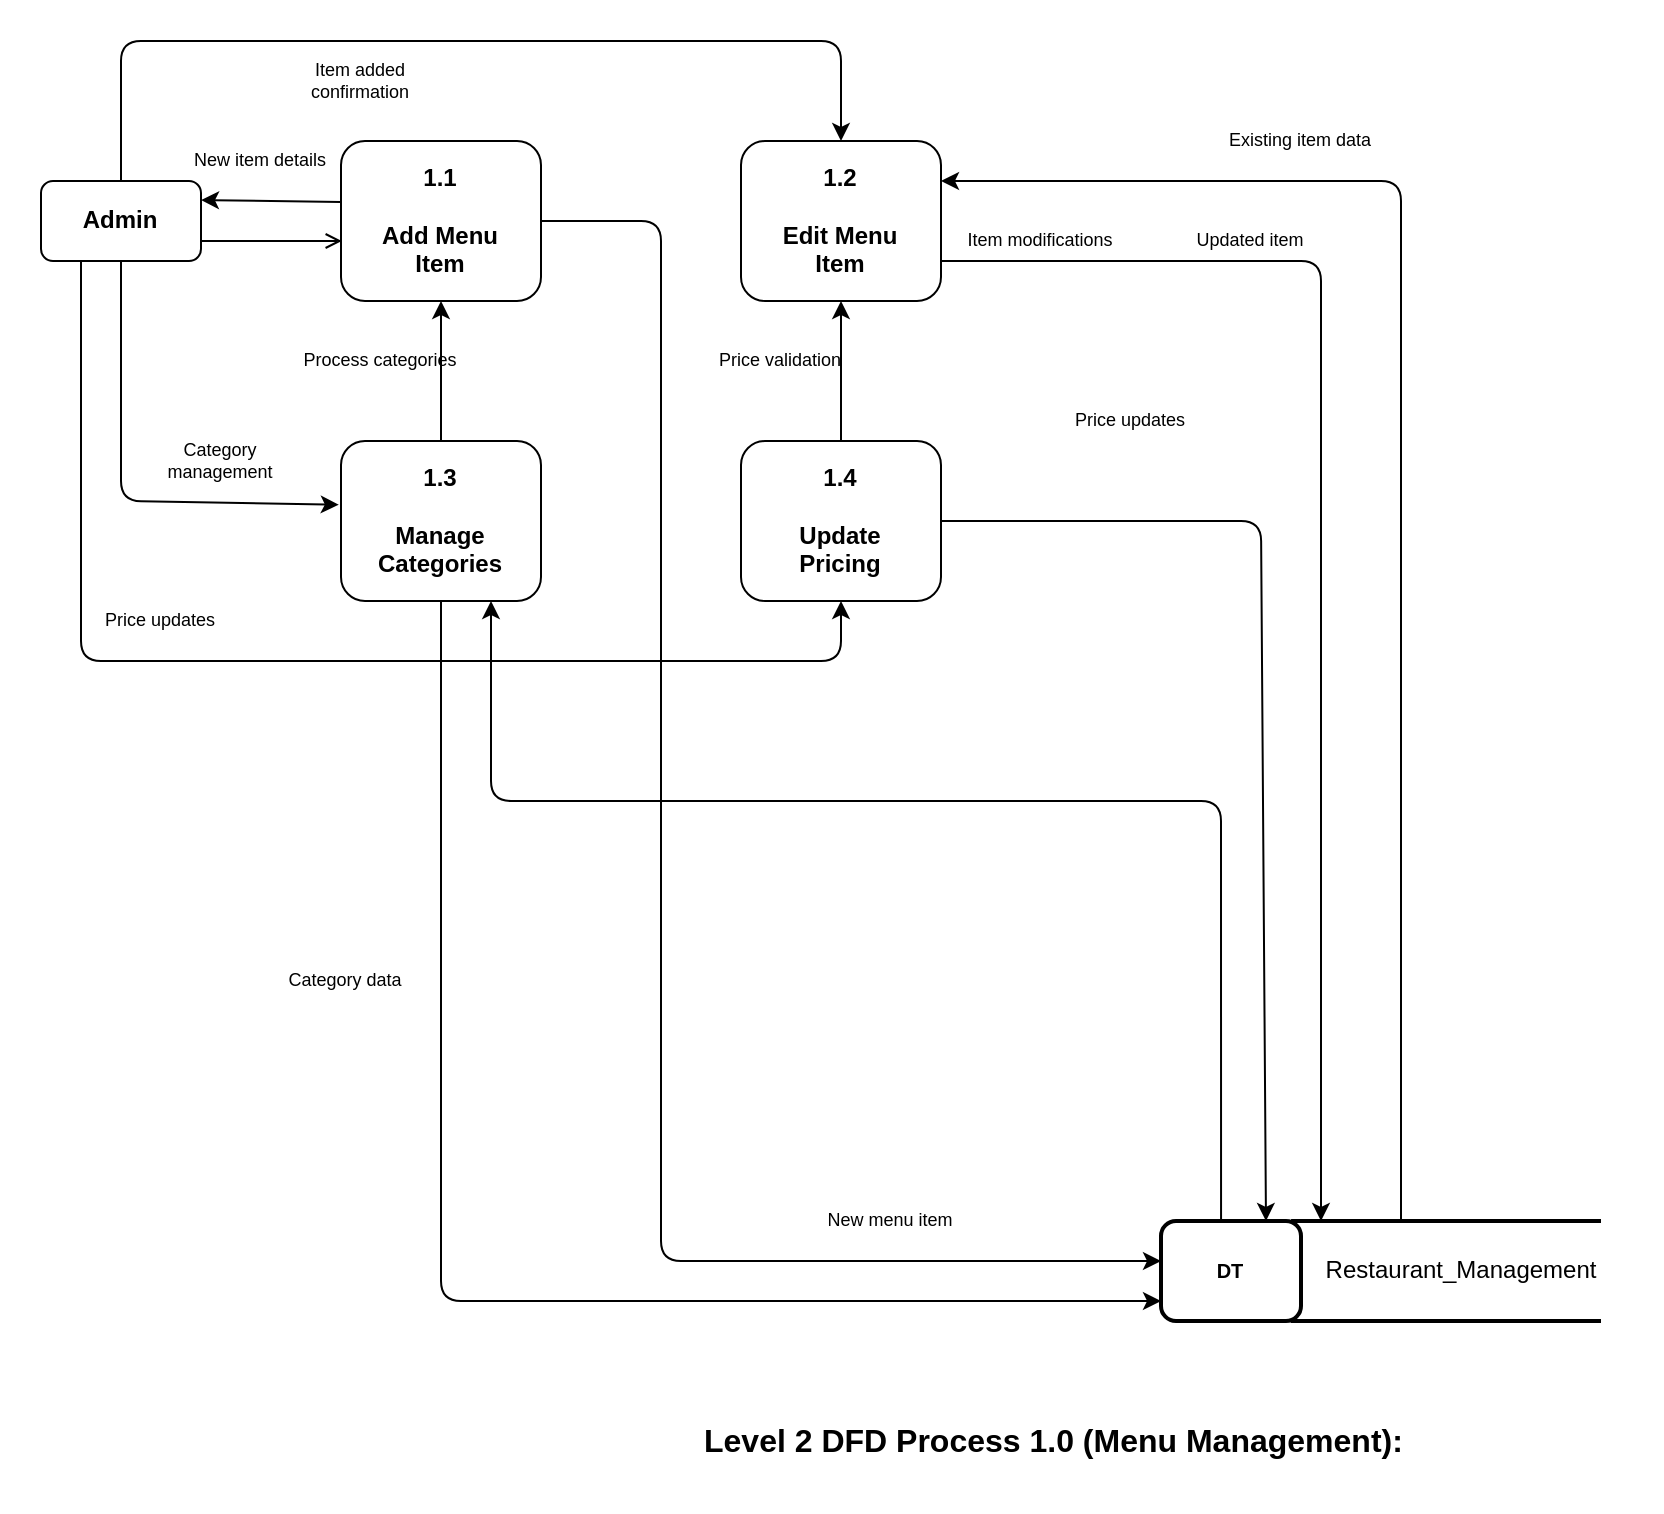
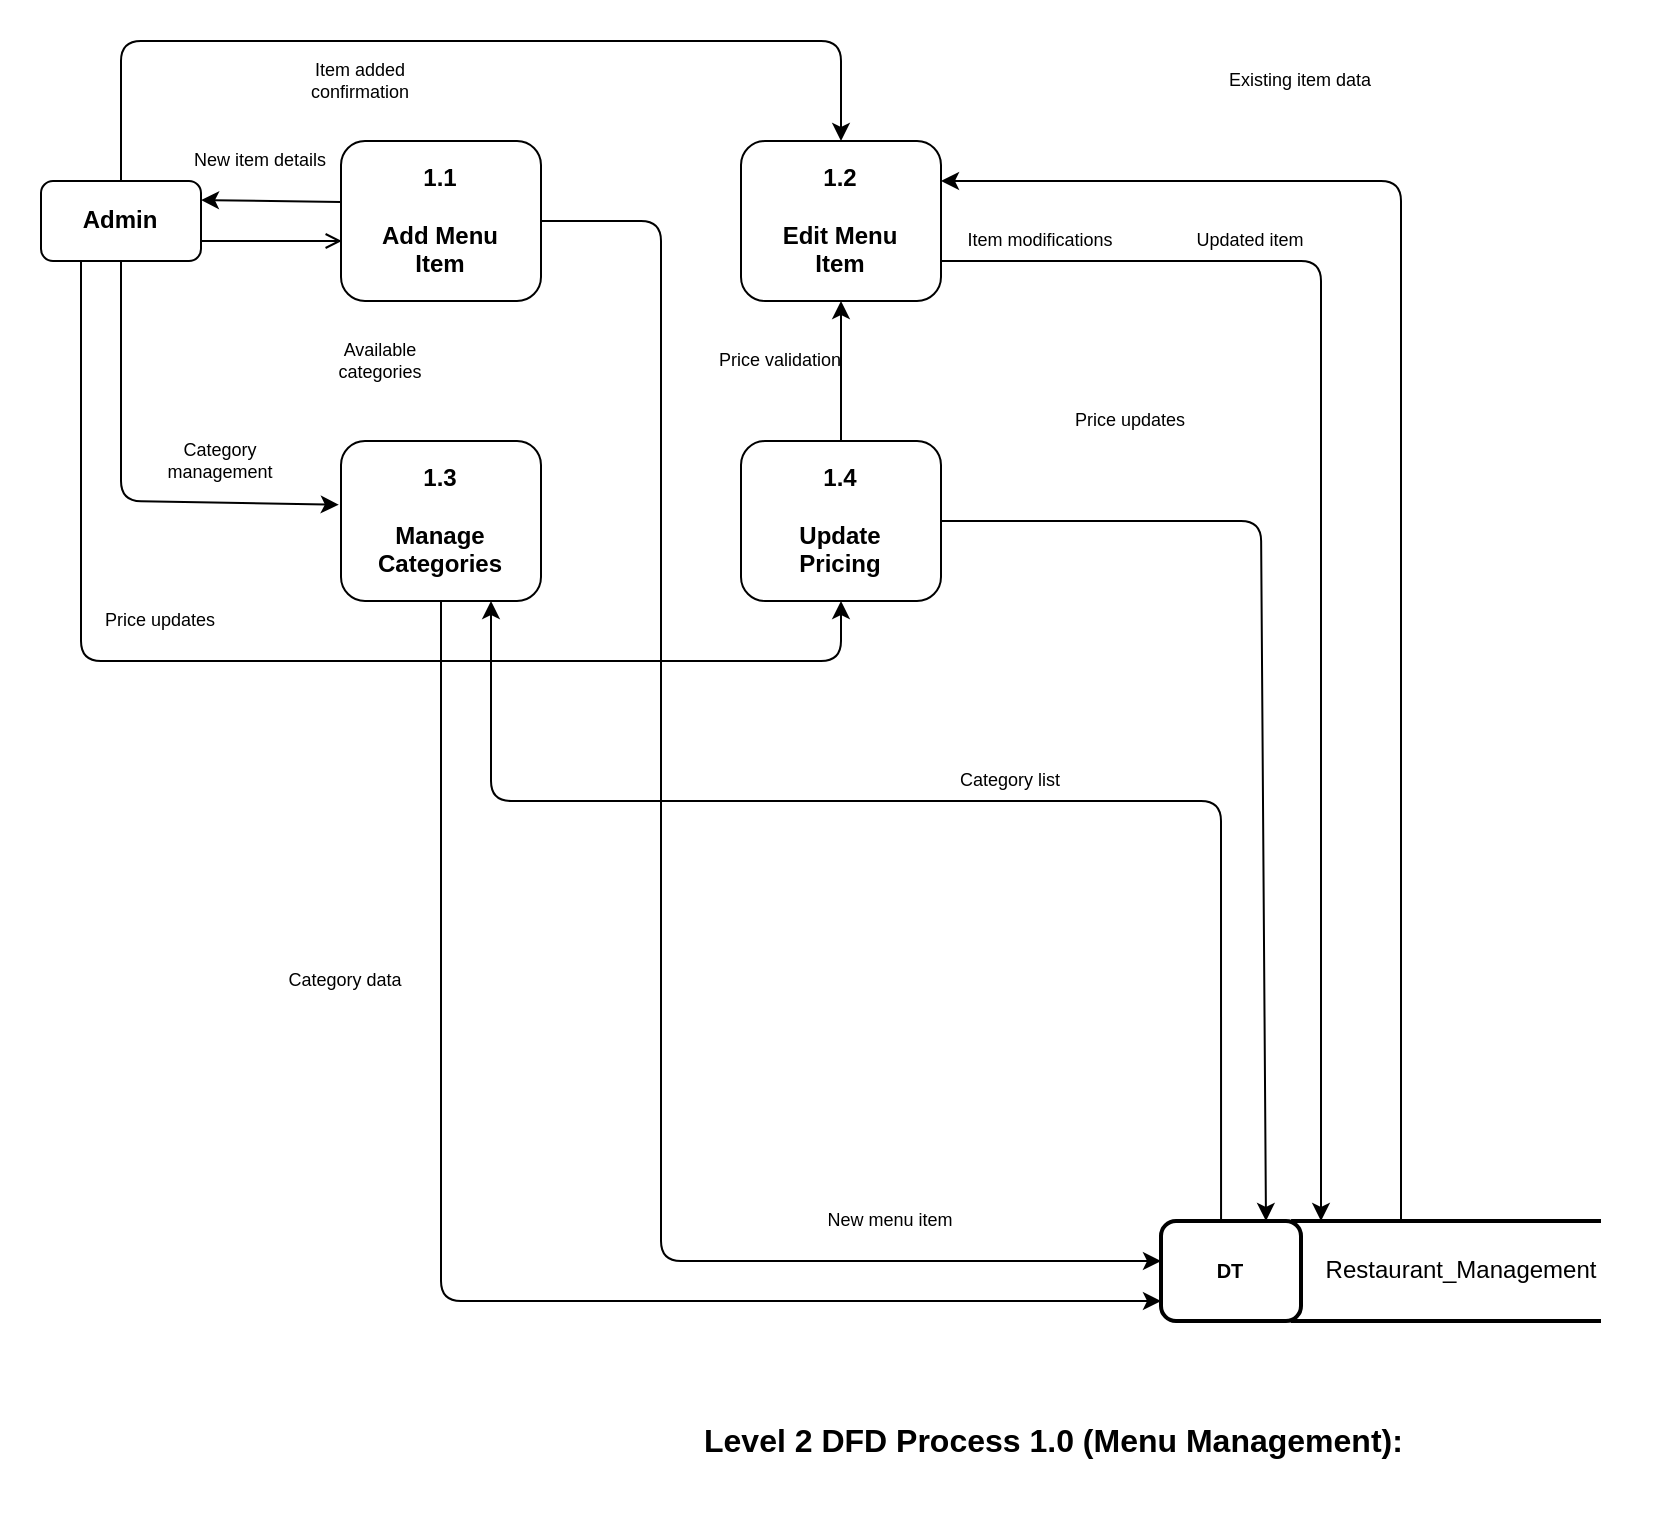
  <mxCell id="0" />
  <mxCell id="1" parent="0" />
  <mxCell id="2" value="Level 2 DFD Process 1.0 (Menu Management):" style="text;html=1;strokeColor=none;fillColor=none;align=left;verticalAlign=middle;whiteSpace=wrap;rounded=1;fontSize=16;fontStyle=1;" vertex="1" parent="1"><mxGeometry x="350" y="705" width="400" height="30" as="geometry" /></mxCell>
  <mxCell id="3" value="Admin" style="rounded=1;whiteSpace=wrap;html=1;strokeColor=#000000;fillColor=#ffffff;fontSize=12;fontStyle=1;" vertex="1" parent="1"><mxGeometry x="20" y="90" width="80" height="40" as="geometry" /></mxCell>
  <mxCell id="4" value="1.1&#10;&#10;Add Menu&#10;Item" style="rounded=1;whiteSpace=wrap;html=1;strokeColor=#000000;fillColor=#ffffff;fontSize=12;fontStyle=1;align=center;" vertex="1" parent="1"><mxGeometry x="170" y="70" width="100" height="80" as="geometry" /></mxCell>
  <mxCell id="5" value="1.2&#10;&#10;Edit Menu&#10;Item" style="rounded=1;whiteSpace=wrap;html=1;strokeColor=#000000;fillColor=#ffffff;fontSize=12;fontStyle=1;align=center;" vertex="1" parent="1"><mxGeometry x="370" y="70" width="100" height="80" as="geometry" /></mxCell>
  <mxCell id="6" value="1.3&#10;&#10;Manage&#10;Categories" style="rounded=1;whiteSpace=wrap;html=1;strokeColor=#000000;fillColor=#ffffff;fontSize=12;fontStyle=1;align=center;" vertex="1" parent="1"><mxGeometry x="170" y="220" width="100" height="80" as="geometry" /></mxCell>
  <mxCell id="7" value="1.4&#10;&#10;Update&#10;Pricing" style="rounded=1;whiteSpace=wrap;html=1;strokeColor=#000000;fillColor=#ffffff;fontSize=12;fontStyle=1;align=center;" vertex="1" parent="1"><mxGeometry x="370" y="220" width="100" height="80" as="geometry" /></mxCell>
  <mxCell id="8" value="DT" style="rounded=1;whiteSpace=wrap;html=1;strokeColor=#000000;fillColor=#ffffff;fontSize=10;fontStyle=1;strokeWidth=2;" vertex="1" parent="1"><mxGeometry x="580" y="610" width="70" height="50" as="geometry" /></mxCell>
  <mxCell id="9" value="" style="endArrow=open;html=1;rounded=1;exitX=1;exitY=0.75;exitDx=0;exitDy=0;entryX=0.004;entryY=0.625;entryDx=0;entryDy=0;entryPerimeter=0;" edge="1" parent="1" source="3" target="4"><mxGeometry width="50" height="50" relative="1" as="geometry"><mxPoint x="360" y="370" as="sourcePoint" /><mxPoint x="410" y="320" as="targetPoint" /></mxGeometry></mxCell>
  <mxCell id="10" value="New item details" style="text;html=1;strokeColor=none;fillColor=none;align=center;verticalAlign=middle;whiteSpace=wrap;rounded=1;fontSize=9;" vertex="1" parent="1"><mxGeometry x="90" y="70" width="80" height="20" as="geometry" /></mxCell>
  <mxCell id="11" value="" style="endArrow=classic;html=1;rounded=1;exitX=0.5;exitY=0;exitDx=0;exitDy=0;entryX=0.5;entryY=0;entryDx=0;entryDy=0;" edge="1" parent="1" source="3" target="5"><mxGeometry width="50" height="50" relative="1" as="geometry"><mxPoint x="360" y="370" as="sourcePoint" /><mxPoint x="410" y="320" as="targetPoint" /><Array as="points"><mxPoint x="60" y="20" /><mxPoint x="250" y="20" /><mxPoint x="420" y="20" /></Array></mxGeometry></mxCell>
  <mxCell id="12" value="Item modifications" style="text;html=1;strokeColor=none;fillColor=none;align=center;verticalAlign=middle;whiteSpace=wrap;rounded=1;fontSize=9;" vertex="1" parent="1"><mxGeometry x="480" y="110" width="80" height="20" as="geometry" /></mxCell>
  <mxCell id="13" value="" style="endArrow=classic;html=1;rounded=1;exitX=0.5;exitY=1;exitDx=0;exitDy=0;entryX=-0.011;entryY=0.398;entryDx=0;entryDy=0;entryPerimeter=0;curved=0;" edge="1" parent="1" source="3" target="6"><mxGeometry width="50" height="50" relative="1" as="geometry"><mxPoint x="360" y="370" as="sourcePoint" /><mxPoint x="410" y="320" as="targetPoint" /><Array as="points"><mxPoint x="60" y="250" /></Array></mxGeometry></mxCell>
  <mxCell id="14" value="Category management" style="text;html=1;strokeColor=none;fillColor=none;align=center;verticalAlign=middle;whiteSpace=wrap;rounded=1;fontSize=9;" vertex="1" parent="1"><mxGeometry x="70" y="220" width="80" height="20" as="geometry" /></mxCell>
  <mxCell id="15" value="" style="endArrow=classic;html=1;rounded=1;exitX=0.25;exitY=1;exitDx=0;exitDy=0;entryX=0.5;entryY=1;entryDx=0;entryDy=0;curved=0;" edge="1" parent="1" source="3" target="7"><mxGeometry width="50" height="50" relative="1" as="geometry"><mxPoint x="360" y="370" as="sourcePoint" /><mxPoint x="410" y="330" as="targetPoint" /><Array as="points"><mxPoint x="40" y="330" /><mxPoint x="350" y="330" /><mxPoint x="420" y="330" /></Array></mxGeometry></mxCell>
  <mxCell id="16" value="Price updates" style="text;html=1;strokeColor=none;fillColor=none;align=center;verticalAlign=middle;whiteSpace=wrap;rounded=1;fontSize=9;" vertex="1" parent="1"><mxGeometry x="40" y="300" width="80" height="20" as="geometry" /></mxCell>
  <mxCell id="17" value="" style="endArrow=classic;html=1;rounded=1;exitX=1;exitY=0.5;exitDx=0;exitDy=0;" edge="1" parent="1" source="4"><mxGeometry width="50" height="50" relative="1" as="geometry"><mxPoint x="360" y="370" as="sourcePoint" /><mxPoint x="580" y="630" as="targetPoint" /><Array as="points"><mxPoint x="330" y="110" /><mxPoint x="330" y="380" /><mxPoint x="330" y="630" /></Array></mxGeometry></mxCell>
  <mxCell id="18" value="New menu item" style="text;html=1;strokeColor=none;fillColor=none;align=center;verticalAlign=middle;whiteSpace=wrap;rounded=1;fontSize=9;" vertex="1" parent="1"><mxGeometry x="410" y="600" width="70" height="20" as="geometry" /></mxCell>
  <mxCell id="19" value="" style="endArrow=classic;html=1;rounded=1;exitX=1;exitY=0.75;exitDx=0;exitDy=0;" edge="1" parent="1" source="5"><mxGeometry width="50" height="50" relative="1" as="geometry"><mxPoint x="360" y="370" as="sourcePoint" /><mxPoint x="660" y="610" as="targetPoint" /><Array as="points"><mxPoint x="660" y="130" /></Array></mxGeometry></mxCell>
  <mxCell id="20" value="Updated item" style="text;html=1;strokeColor=none;fillColor=none;align=center;verticalAlign=middle;whiteSpace=wrap;rounded=1;fontSize=9;" vertex="1" parent="1"><mxGeometry x="590" y="110" width="70" height="20" as="geometry" /></mxCell>
  <mxCell id="21" value="" style="endArrow=classic;html=1;rounded=1;exitX=0.5;exitY=1;exitDx=0;exitDy=0;" edge="1" parent="1" source="6"><mxGeometry width="50" height="50" relative="1" as="geometry"><mxPoint x="360" y="370" as="sourcePoint" /><mxPoint x="580" y="650" as="targetPoint" /><Array as="points"><mxPoint x="220" y="650" /></Array></mxGeometry></mxCell>
  <mxCell id="22" value="Category data" style="text;html=1;strokeColor=none;fillColor=none;align=center;verticalAlign=middle;whiteSpace=wrap;rounded=1;fontSize=9;" vertex="1" parent="1"><mxGeometry x="90" y="470" width="165" height="40" as="geometry" /></mxCell>
  <mxCell id="23" value="" style="endArrow=classic;html=1;rounded=1;exitX=1;exitY=0.5;exitDx=0;exitDy=0;entryX=0.75;entryY=0;entryDx=0;entryDy=0;" edge="1" parent="1" source="7" target="8"><mxGeometry width="50" height="50" relative="1" as="geometry"><mxPoint x="360" y="370" as="sourcePoint" /><mxPoint x="640" y="590" as="targetPoint" /><Array as="points"><mxPoint x="630" y="260" /></Array></mxGeometry></mxCell>
  <mxCell id="24" value="Price updates" style="text;html=1;strokeColor=none;fillColor=none;align=center;verticalAlign=middle;whiteSpace=wrap;rounded=1;fontSize=9;" vertex="1" parent="1"><mxGeometry x="530" y="180" width="70" height="60" as="geometry" /></mxCell>
  <mxCell id="25" value="" style="endArrow=classic;html=1;rounded=1;entryX=1;entryY=0.25;entryDx=0;entryDy=0;entryPerimeter=0;" edge="1" parent="1" target="5"><mxGeometry width="50" height="50" relative="1" as="geometry"><mxPoint x="700" y="610" as="sourcePoint" /><mxPoint x="410" y="320" as="targetPoint" /><Array as="points"><mxPoint x="700" y="90" /></Array></mxGeometry></mxCell>
- <mxCell id="26" value="Existing item data" style="text;html=1;strokeColor=none;fillColor=none;align=center;verticalAlign=middle;whiteSpace=wrap;rounded=1;fontSize=9;" vertex="1" parent="1"><mxGeometry x="610" y="60" width="80" height="20" as="geometry" /></mxCell>
+ <mxCell id="26" value="Existing item data" style="text;html=1;strokeColor=none;fillColor=none;align=center;verticalAlign=middle;whiteSpace=wrap;rounded=1;fontSize=9;" vertex="1" parent="1"><mxGeometry x="610" y="30" width="80" height="20" as="geometry" /></mxCell>
  <mxCell id="27" value="" style="endArrow=classic;html=1;rounded=1;entryX=0.75;entryY=1;entryDx=0;entryDy=0;exitX=0.429;exitY=0;exitDx=0;exitDy=0;exitPerimeter=0;" edge="1" parent="1" source="8" target="6"><mxGeometry width="50" height="50" relative="1" as="geometry"><mxPoint x="610" y="600" as="sourcePoint" /><mxPoint x="410" y="320" as="targetPoint" /><Array as="points"><mxPoint x="610" y="400" /><mxPoint x="490" y="400" /><mxPoint x="370" y="400" /><mxPoint x="245" y="400" /></Array></mxGeometry></mxCell>
- <mxCell id="29" value="" style="endArrow=classic;html=1;rounded=1;exitX=0.5;exitY=0;exitDx=0;exitDy=0;entryX=0.5;entryY=1;entryDx=0;entryDy=0;" edge="1" parent="1" source="6" target="4"><mxGeometry width="50" height="50" relative="1" as="geometry"><mxPoint x="360" y="370" as="sourcePoint" /><mxPoint x="410" y="320" as="targetPoint" /></mxGeometry></mxCell>
- <mxCell id="30" value="Process categories" style="text;html=1;strokeColor=none;fillColor=none;align=center;verticalAlign=middle;whiteSpace=wrap;rounded=1;fontSize=9;" vertex="1" parent="1"><mxGeometry x="150" y="170" width="80" height="20" as="geometry" /></mxCell>
+ <mxCell id="28" value="Category list" style="text;html=1;strokeColor=none;fillColor=none;align=center;verticalAlign=middle;whiteSpace=wrap;rounded=1;fontSize=9;" vertex="1" parent="1"><mxGeometry x="470" y="370" width="70" height="40" as="geometry" /></mxCell>
+ <mxCell id="30" value="Available categories" style="text;html=1;strokeColor=none;fillColor=none;align=center;verticalAlign=middle;whiteSpace=wrap;rounded=1;fontSize=9;" vertex="1" parent="1"><mxGeometry x="150" y="170" width="80" height="20" as="geometry" /></mxCell>
  <mxCell id="31" value="" style="endArrow=classic;html=1;rounded=1;exitX=0.5;exitY=0;exitDx=0;exitDy=0;entryX=0.5;entryY=1;entryDx=0;entryDy=0;" edge="1" parent="1" source="7" target="5"><mxGeometry width="50" height="50" relative="1" as="geometry"><mxPoint x="360" y="370" as="sourcePoint" /><mxPoint x="410" y="320" as="targetPoint" /></mxGeometry></mxCell>
  <mxCell id="32" value="Price validation" style="text;html=1;strokeColor=none;fillColor=none;align=center;verticalAlign=middle;whiteSpace=wrap;rounded=1;fontSize=9;" vertex="1" parent="1"><mxGeometry x="350" y="170" width="80" height="20" as="geometry" /></mxCell>
  <mxCell id="33" value="" style="endArrow=classic;html=1;rounded=1;" edge="1" parent="1"><mxGeometry width="50" height="50" relative="1" as="geometry"><mxPoint x="170" y="100.5" as="sourcePoint" /><mxPoint x="100" y="99.5" as="targetPoint" /></mxGeometry></mxCell>
  <mxCell id="34" value="Item added confirmation" style="text;html=1;strokeColor=none;fillColor=none;align=center;verticalAlign=middle;whiteSpace=wrap;rounded=1;fontSize=9;" vertex="1" parent="1"><mxGeometry x="140" y="30" width="80" height="20" as="geometry" /></mxCell>
  <mxCell id="35" value="" style="endArrow=none;html=1;rounded=1;exitX=0.929;exitY=0.001;exitDx=0;exitDy=0;exitPerimeter=0;strokeWidth=2;" edge="1" parent="1" source="8"><mxGeometry width="50" height="50" relative="1" as="geometry"><mxPoint x="650" y="610" as="sourcePoint" /><mxPoint x="800" y="610" as="targetPoint" /></mxGeometry></mxCell>
  <mxCell id="36" value="" style="endArrow=none;html=1;exitX=0.926;exitY=0.999;exitDx=0;exitDy=0;rounded=1;exitPerimeter=0;strokeWidth=2;" edge="1" parent="1" source="8"><mxGeometry width="50" height="50" relative="1" as="geometry"><mxPoint x="650" y="660" as="sourcePoint" /><mxPoint x="800" y="660" as="targetPoint" /></mxGeometry></mxCell>
  <mxCell id="37" value="Restaurant_Management" style="text;html=1;align=center;verticalAlign=middle;resizable=0;points=[];autosize=1;strokeColor=none;fillColor=none;" vertex="1" parent="1"><mxGeometry x="650" y="620" width="160" height="30" as="geometry" /></mxCell>
